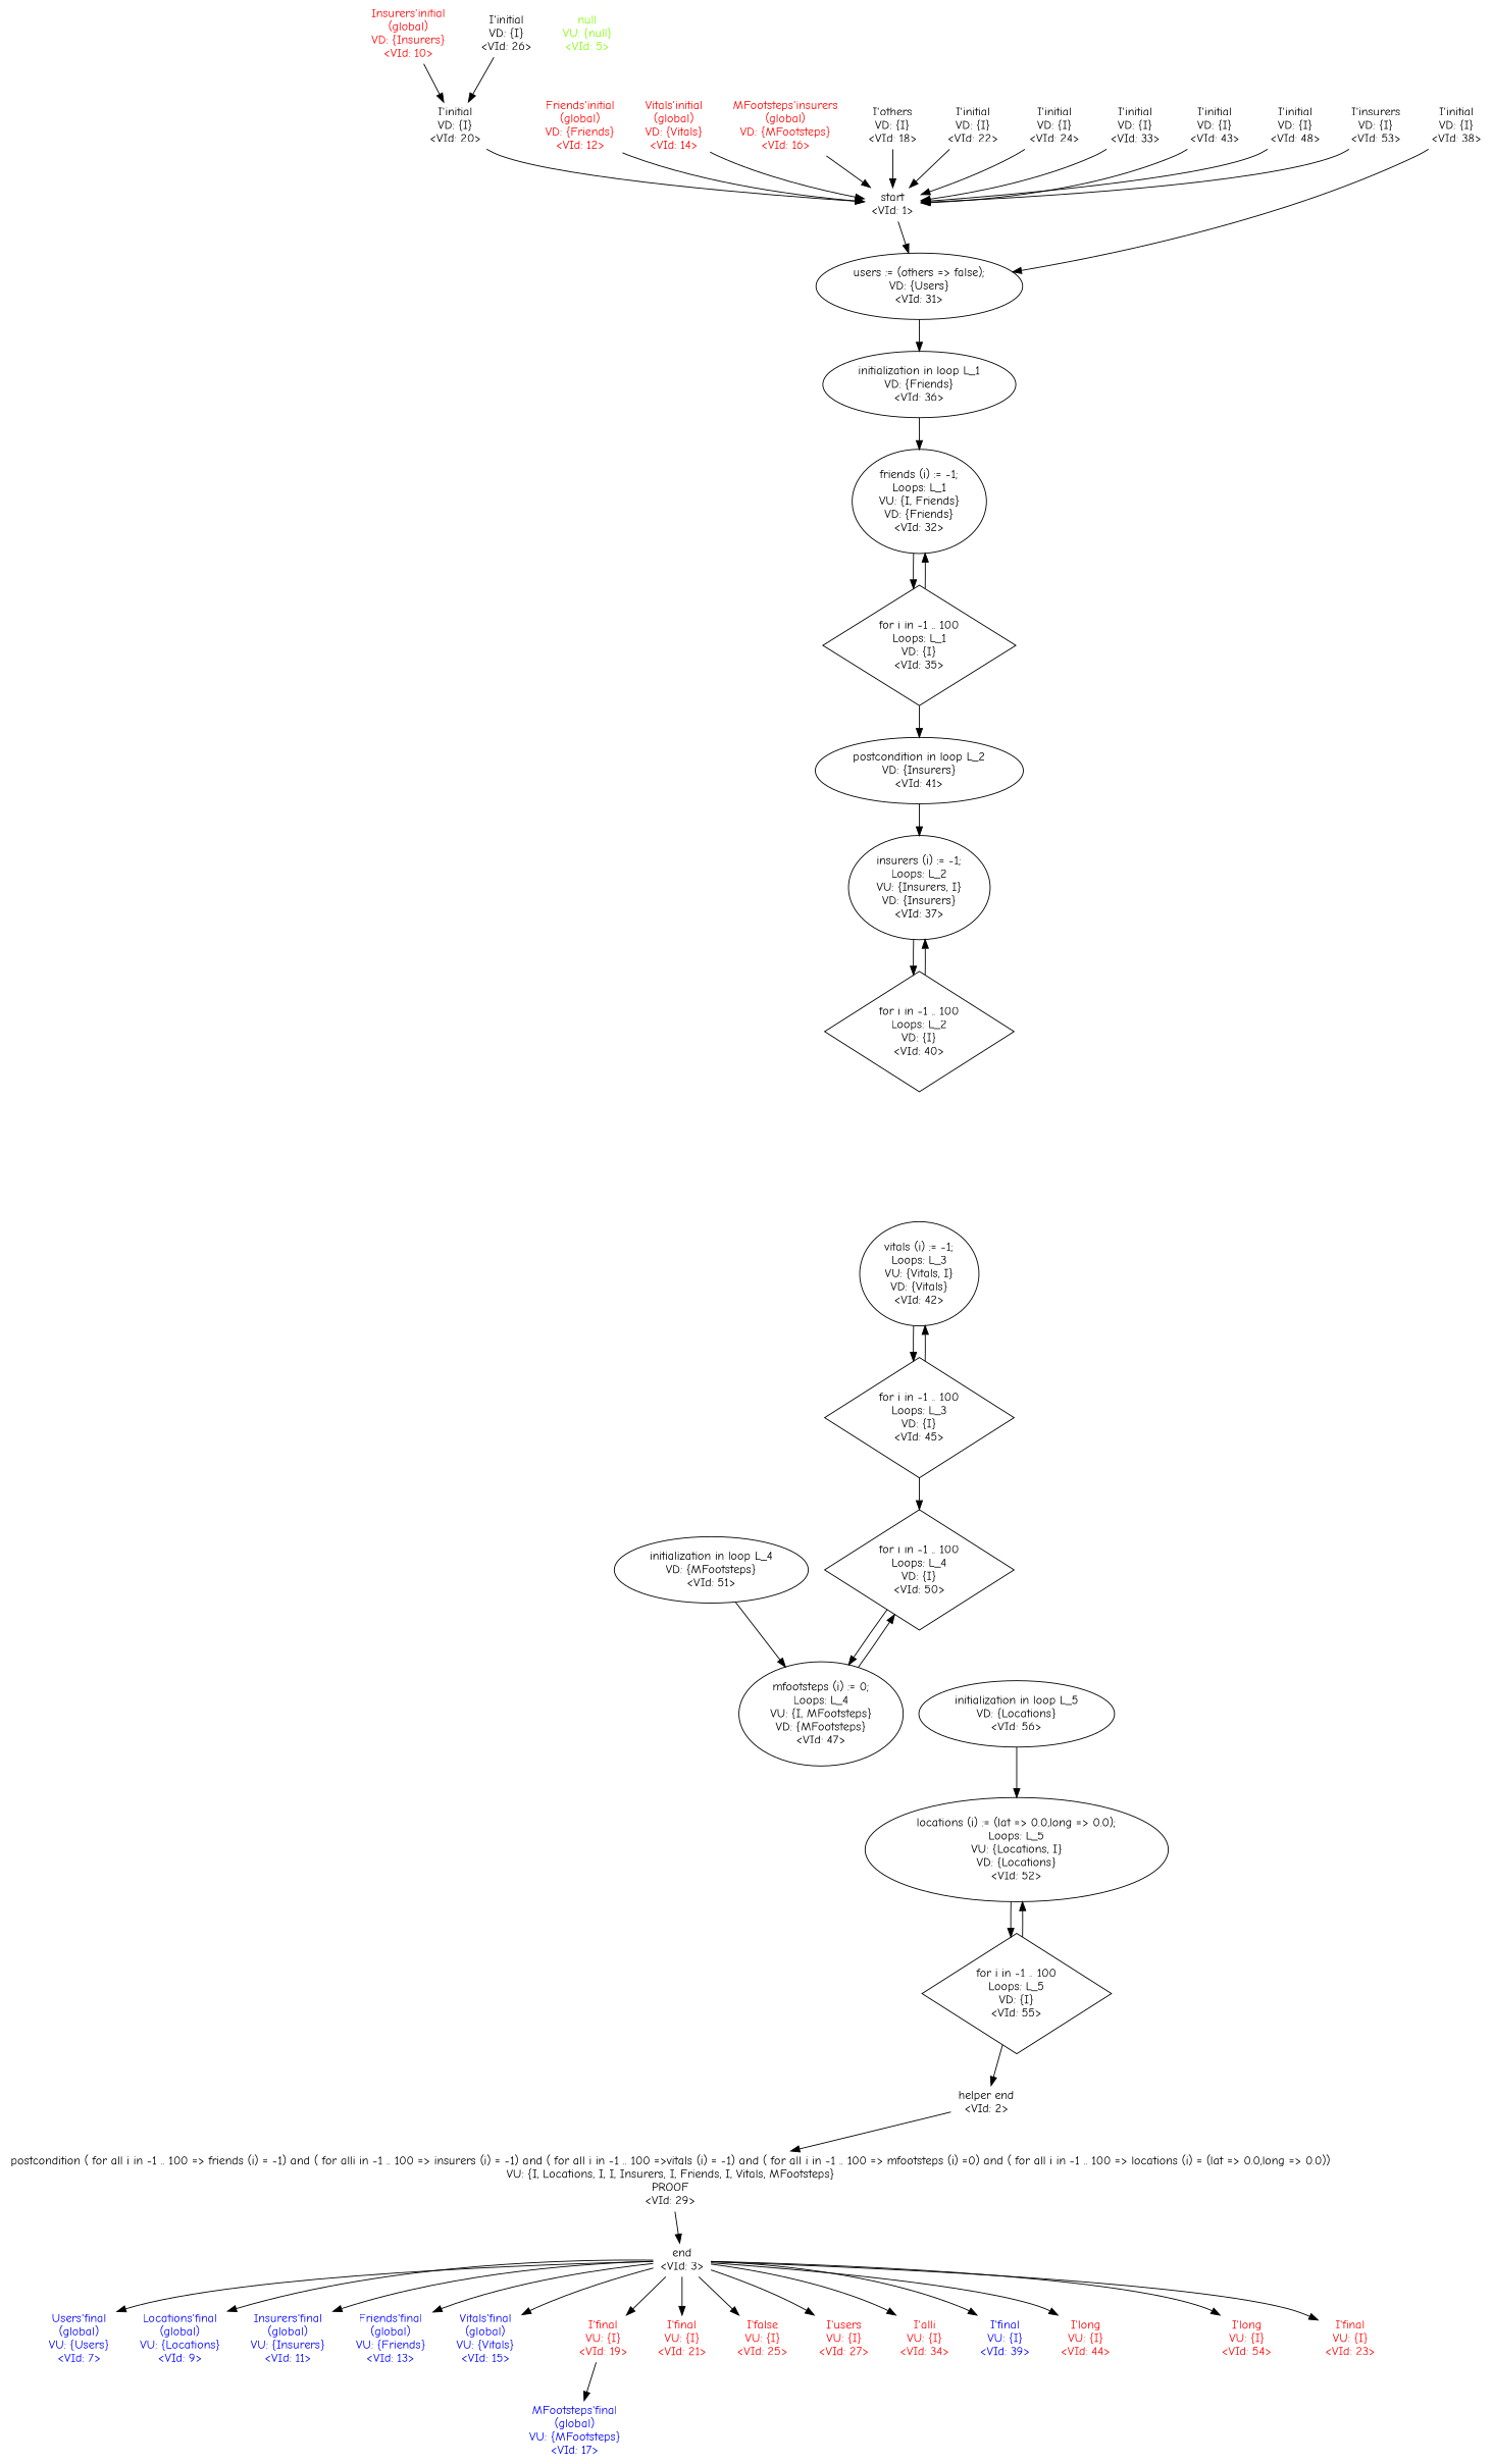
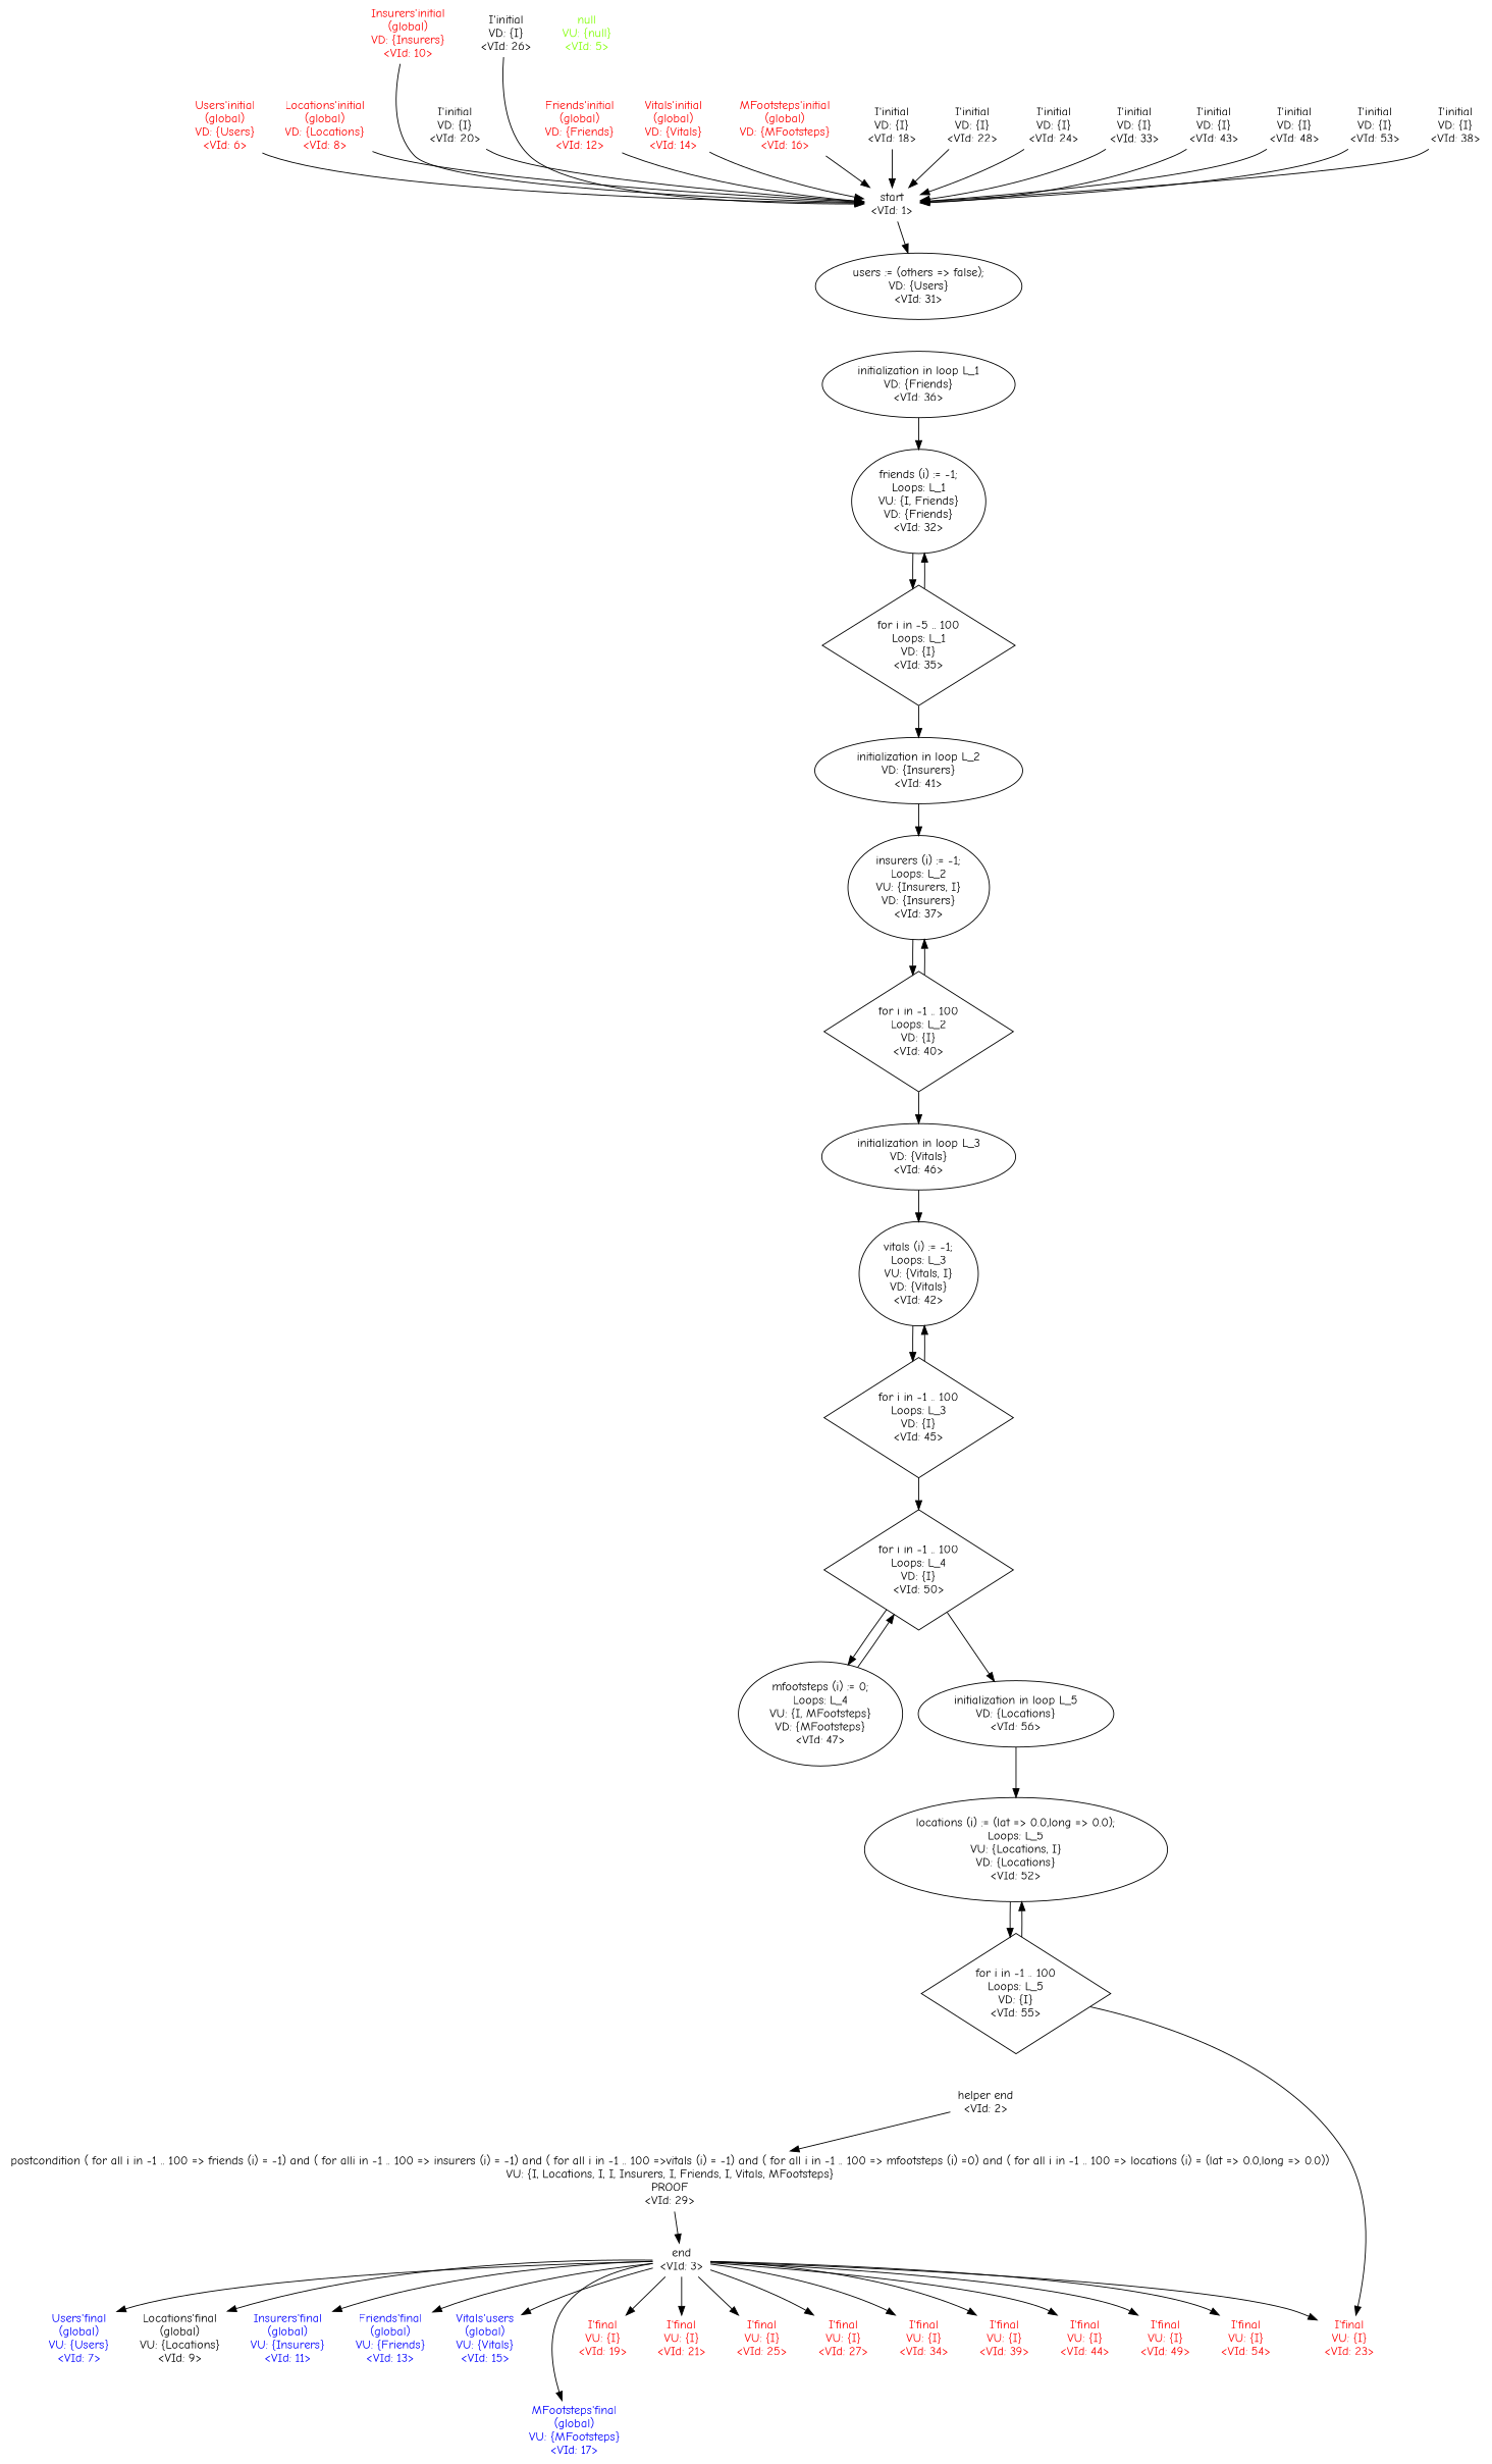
  digraph {
    fontname="Comic Neue"
    splines=True
    node [fontname="Comic Neue" shape=plaintext]
    edge [arrowType=normal fontname="Comic Neue" labelfloat=True]
    n1 [label="start\n<VId: 1>"]
    n2 [label="users := (others => false);\nVD: {Users}\n<VId: 31>" shape=""]
    n3 [label="initialization in loop L_1\nVD: {Friends}\n<VId: 36>" shape=""]
    n4 [label="helper end\n<VId: 2>"]
    n5 [label="postcondition ( for all i in -1 .. 100 => friends (i) = -1) and ( for alli in -1 .. 100 => insurers (i) = -1) and ( for all i in -1 .. 100 =>vitals (i) = -1) and ( for all i in -1 .. 100 => mfootsteps (i) =0) and ( for all i in -1 .. 100 => locations (i) = (lat => 0.0,long => 0.0))\nVU: {I, Locations, I, I, Insurers, I, Friends, I, Vitals, MFootsteps}\nPROOF\n<VId: 29>"]
    n6 [label="end\n<VId: 3>"]
    n7 [fontcolor=blue label="Users'final\n(global)\nVU: {Users}\n<VId: 7>"]
-   n8 [fontcolor=blue label="Locations'final\n(global)\nVU: {Locations}\n<VId: 9>"]
+   n8 [fontcolor=black label="Locations'final\n(global)\nVU: {Locations}\n<VId: 9>"]
    n9 [fontcolor=blue label="Insurers'final\n(global)\nVU: {Insurers}\n<VId: 11>"]
    n10 [fontcolor=blue label="Friends'final\n(global)\nVU: {Friends}\n<VId: 13>"]
-   n11 [fontcolor=blue label="Vitals'final\n(global)\nVU: {Vitals}\n<VId: 15>"]
+   n11 [fontcolor=blue label="Vitals'users\n(global)\nVU: {Vitals}\n<VId: 15>"]
    n12 [fontcolor=blue label="MFootsteps'final\n(global)\nVU: {MFootsteps}\n<VId: 17>"]
    n13 [fontcolor=red label="I'final\nVU: {I}\n<VId: 19>"]
    n14 [fontcolor=red label="I'final\nVU: {I}\n<VId: 21>"]
    n15 [fontcolor=red label="I'final\nVU: {I}\n<VId: 23>"]
-   n16 [fontcolor=red label="I'false\nVU: {I}\n<VId: 25>"]
-   n17 [fontcolor=red label="I'users\nVU: {I}\n<VId: 27>"]
-   n18 [fontcolor=red label="I'alli\nVU: {I}\n<VId: 34>"]
-   n19 [fontcolor=blue label="I'final\nVU: {I}\n<VId: 39>"]
-   n20 [fontcolor=red label="I'long\nVU: {I}\n<VId: 44>"]
-   n22 [fontcolor=red label="I'long\nVU: {I}\n<VId: 54>"]
+   n16 [fontcolor=red label="I'final\nVU: {I}\n<VId: 25>"]
+   n17 [fontcolor=red label="I'final\nVU: {I}\n<VId: 27>"]
+   n18 [fontcolor=red label="I'final\nVU: {I}\n<VId: 34>"]
+   n19 [fontcolor=red label="I'final\nVU: {I}\n<VId: 39>"]
+   n20 [fontcolor=red label="I'final\nVU: {I}\n<VId: 44>"]
+   n21 [fontcolor=red label="I'final\nVU: {I}\n<VId: 49>"]
+   n22 [fontcolor=red label="I'final\nVU: {I}\n<VId: 54>"]
    n23 [fontcolor=chartreuse label="null\nVU: {null}\n<VId: 5>"]
+   n24 [fontcolor=red label="Users'initial\n(global)\nVD: {Users}\n<VId: 6>"]
+   n25 [fontcolor=red label="Locations'initial\n(global)\nVD: {Locations}\n<VId: 8>"]
    n26 [fontcolor=red label="Insurers'initial\n(global)\nVD: {Insurers}\n<VId: 10>"]
    n27 [fontcolor=red label="Friends'initial\n(global)\nVD: {Friends}\n<VId: 12>"]
    n28 [fontcolor=red label="Vitals'initial\n(global)\nVD: {Vitals}\n<VId: 14>"]
-   n29 [fontcolor=red label="MFootsteps'insurers\n(global)\nVD: {MFootsteps}\n<VId: 16>"]
-   n30 [label="I'others\nVD: {I}\n<VId: 18>"]
+   n29 [fontcolor=red label="MFootsteps'initial\n(global)\nVD: {MFootsteps}\n<VId: 16>"]
+   n30 [label="I'initial\nVD: {I}\n<VId: 18>"]
    n31 [label="I'initial\nVD: {I}\n<VId: 20>"]
    n32 [label="I'initial\nVD: {I}\n<VId: 22>"]
    n33 [label="I'initial\nVD: {I}\n<VId: 24>"]
    n34 [label="I'initial\nVD: {I}\n<VId: 26>"]
    n35 [label="friends (i) := -1;\nLoops:&nbsp;L_1\nVU: {I, Friends}\nVD: {Friends}\n<VId: 32>" shape=""]
-   n36 [label="for i in -1 .. 100\nLoops:&nbsp;L_1\nVD: {I}\n<VId: 35>" shape=diamond]
-   n37 [label="postcondition in loop L_2\nVD: {Insurers}\n<VId: 41>" shape=""]
+   n36 [label="for i in -5 .. 100\nLoops:&nbsp;L_1\nVD: {I}\n<VId: 35>" shape=diamond]
+   n37 [label="initialization in loop L_2\nVD: {Insurers}\n<VId: 41>" shape=""]
    n38 [label="I'initial\nVD: {I}\n<VId: 33>"]
    n39 [label="insurers (i) := -1;\nLoops:&nbsp;L_2\nVU: {Insurers, I}\nVD: {Insurers}\n<VId: 37>" shape=""]
    n40 [label="for i in -1 .. 100\nLoops:&nbsp;L_2\nVD: {I}\n<VId: 40>" shape=diamond]
+   n41 [label="initialization in loop L_3\nVD: {Vitals}\n<VId: 46>" shape=""]
    n42 [label="I'initial\nVD: {I}\n<VId: 38>"]
    n43 [label="vitals (i) := -1;\nLoops:&nbsp;L_3\nVU: {Vitals, I}\nVD: {Vitals}\n<VId: 42>" shape=""]
    n44 [label="for i in -1 .. 100\nLoops:&nbsp;L_3\nVD: {I}\n<VId: 45>" shape=diamond]
    n45 [label="for i in -1 .. 100\nLoops:&nbsp;L_4\nVD: {I}\n<VId: 50>" shape=diamond]
    n46 [label="I'initial\nVD: {I}\n<VId: 43>"]
-   n47 [label="initialization in loop L_4\nVD: {MFootsteps}\n<VId: 51>" shape=""]
    n48 [label="mfootsteps (i) := 0;\nLoops:&nbsp;L_4\nVU: {I, MFootsteps}\nVD: {MFootsteps}\n<VId: 47>" shape=""]
    n49 [label="initialization in loop L_5\nVD: {Locations}\n<VId: 56>" shape=""]
    n50 [label="I'initial\nVD: {I}\n<VId: 48>"]
    n51 [label="locations (i) := (lat => 0.0,long => 0.0);\nLoops:&nbsp;L_5\nVU: {Locations, I}\nVD: {Locations}\n<VId: 52>" shape=""]
    n52 [label="for i in -1 .. 100\nLoops:&nbsp;L_5\nVD: {I}\n<VId: 55>" shape=diamond]
-   n53 [label="I'insurers\nVD: {I}\n<VId: 53>"]
+   n53 [label="I'initial\nVD: {I}\n<VId: 53>"]
    n1 -> n2
-   n2 -> n3
    n3 -> n35
    n4 -> n5
    n5 -> n6
    n6 -> n7
    n6 -> n8
    n6 -> n9
    n6 -> n10
    n6 -> n11
-   n13 -> n12
+   n6 -> n12
    n6 -> n13
    n6 -> n14
    n6 -> n15
    n6 -> n16
    n6 -> n17
    n6 -> n18
    n6 -> n19
    n6 -> n20
+   n6 -> n21
    n6 -> n22
-   n26 -> n31
+   n24 -> n1
+   n25 -> n1
+   n26 -> n1
    n27 -> n1
    n28 -> n1
    n29 -> n1
    n30 -> n1
    n31 -> n1
    n32 -> n1
    n33 -> n1
-   n34 -> n31
+   n34 -> n1
    n35 -> n36
    n36 -> n35
    n36 -> n37
    n37 -> n39
    n38 -> n1
    n39 -> n40
    n40 -> n39
-   n42 -> n2
+   n40 -> n41
+   n41 -> n43
+   n42 -> n1
    n43 -> n44
    n44 -> n43
    n44 -> n45
    n45 -> n48
+   n45 -> n49
    n46 -> n1
-   n47 -> n48
    n48 -> n45
    n49 -> n51
    n50 -> n1
    n51 -> n52
-   n52 -> n4
+   n52 -> n15
    n52 -> n51
    n53 -> n1
  }
